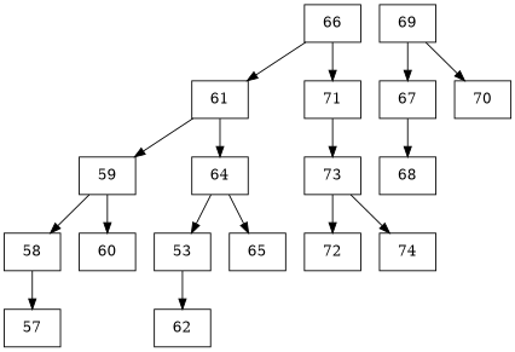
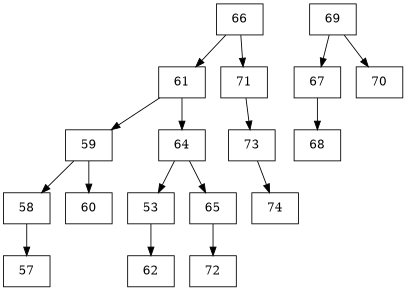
  digraph {
    concentrate=true
    rankdir=UD
    node [shape=record]
    n1 [label=66]
    n2 [label=61]
    n3 [label=71]
    n4 [label=59]
    n5 [label=64]
    n6 [label=73]
    n7 [label=58]
    n8 [label=60]
    n9 [label=53]
    n10 [label=65]
    n11 [label=57]
    n12 [label=62]
    n13 [label=69]
    n14 [label=67]
    n15 [label=70]
    n16 [label=72]
    n17 [label=74]
    n18 [label=68]
    n1 -> n2
    n1 -> n3
    n2 -> n4
    n2 -> n5
    n3 -> n6
    n4 -> n7
    n4 -> n8
    n5 -> n9
    n5 -> n10
-   n6 -> n16
+   n10 -> n16
    n6 -> n17
    n7 -> n11
    n9 -> n12
    n13 -> n14
    n13 -> n15
    n14 -> n18
  }
